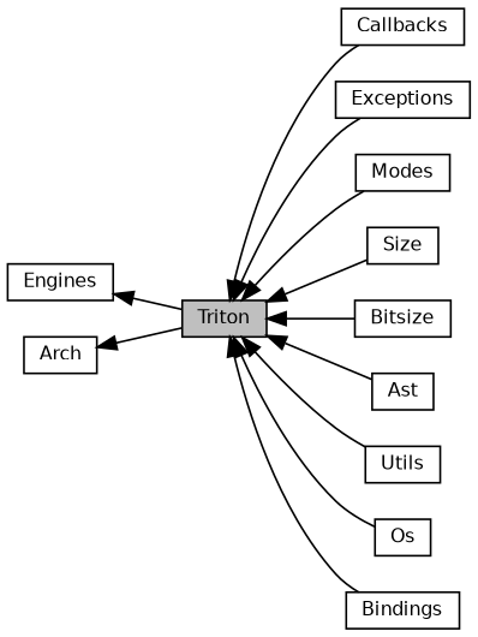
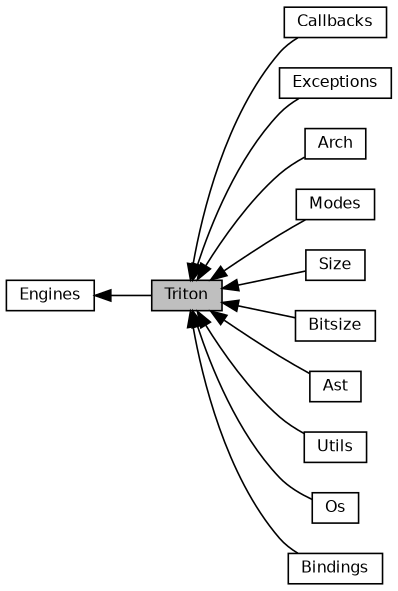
  digraph {
    rankdir=LR
    node [color=black fillcolor=white fontname=Helvetica fontsize=10 shape=record style=filled]
    edge [dir=back fontname=Helvetica fontsize=10 labelfontname=Helvetica labelfontsize=10 shape=plaintext style=solid]
    n1 [height=0.2 label=Engines width=0.4]
    n2 [fillcolor=grey75 fontcolor=black height=0.2 label=Triton width=0.4]
    n3 [height=0.2 label=Callbacks width=0.4]
    n4 [height=0.2 label=Exceptions width=0.4]
    n5 [height=0.2 label=Arch width=0.4]
    n6 [height=0.2 label=Modes width=0.4]
    n7 [height=0.2 label=Size width=0.4]
    n8 [height=0.2 label=Bitsize width=0.4]
    n9 [height=0.2 label=Ast width=0.4]
    n10 [height=0.2 label=Utils width=0.4]
    n11 [height=0.2 label=Os width=0.4]
    n12 [height=0.2 label=Bindings width=0.4]
    n1 -> n2
    n2 -> n3
    n2 -> n4
-   n5 -> n2
+   n2 -> n5
    n2 -> n6
    n2 -> n7
    n2 -> n8
    n2 -> n9
    n2 -> n10
    n2 -> n11
    n2 -> n12
  }
